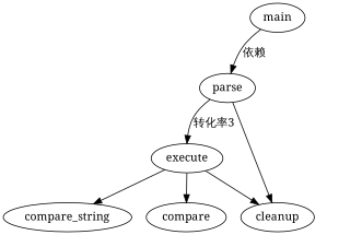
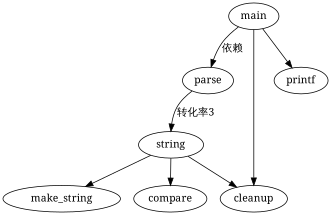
  digraph {
    fontname="Noto Serif"
    node [fontname="Noto Serif"]
    edge [fontname="Noto Serif"]
    main
    parse
    cleanup
-   execute
-   make_string [label=compare_string]
+   printf
+   execute [label=string]
+   make_string
    compare
    main -> parse [label="依赖"]
-   parse -> cleanup
+   main -> cleanup
+   main -> printf
    parse -> execute [label="转化率3"]
    execute -> cleanup
    execute -> make_string
    execute -> compare
  }
